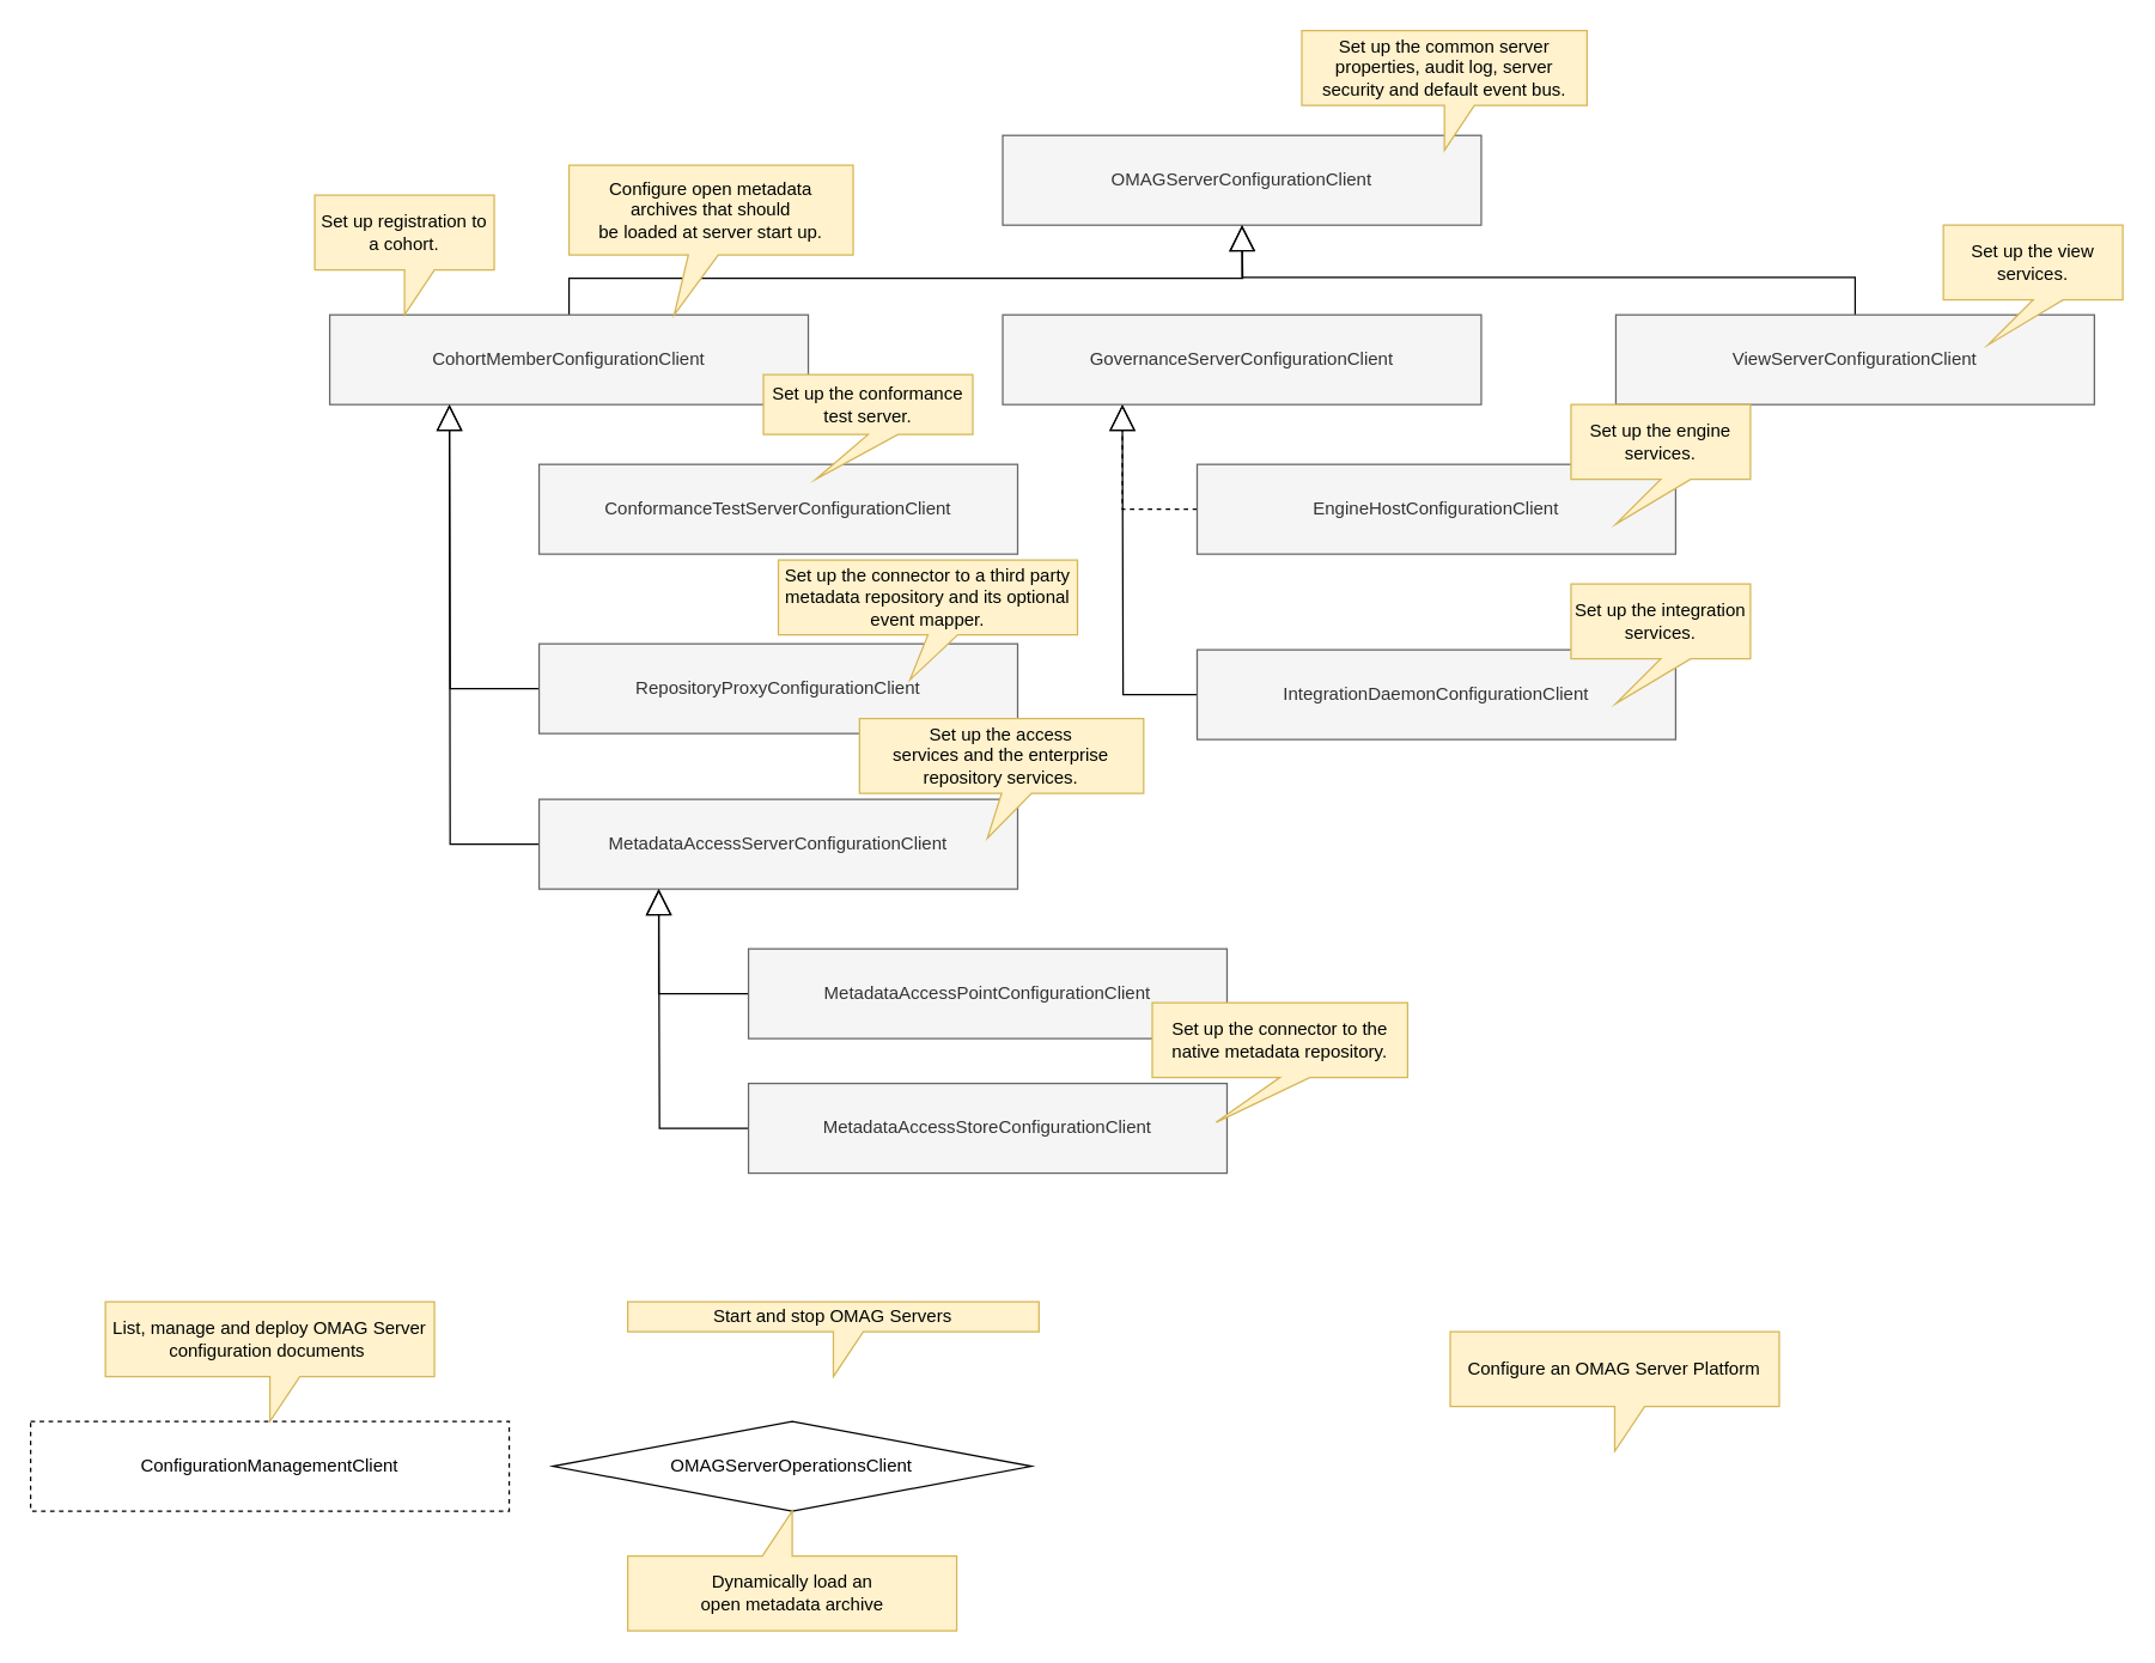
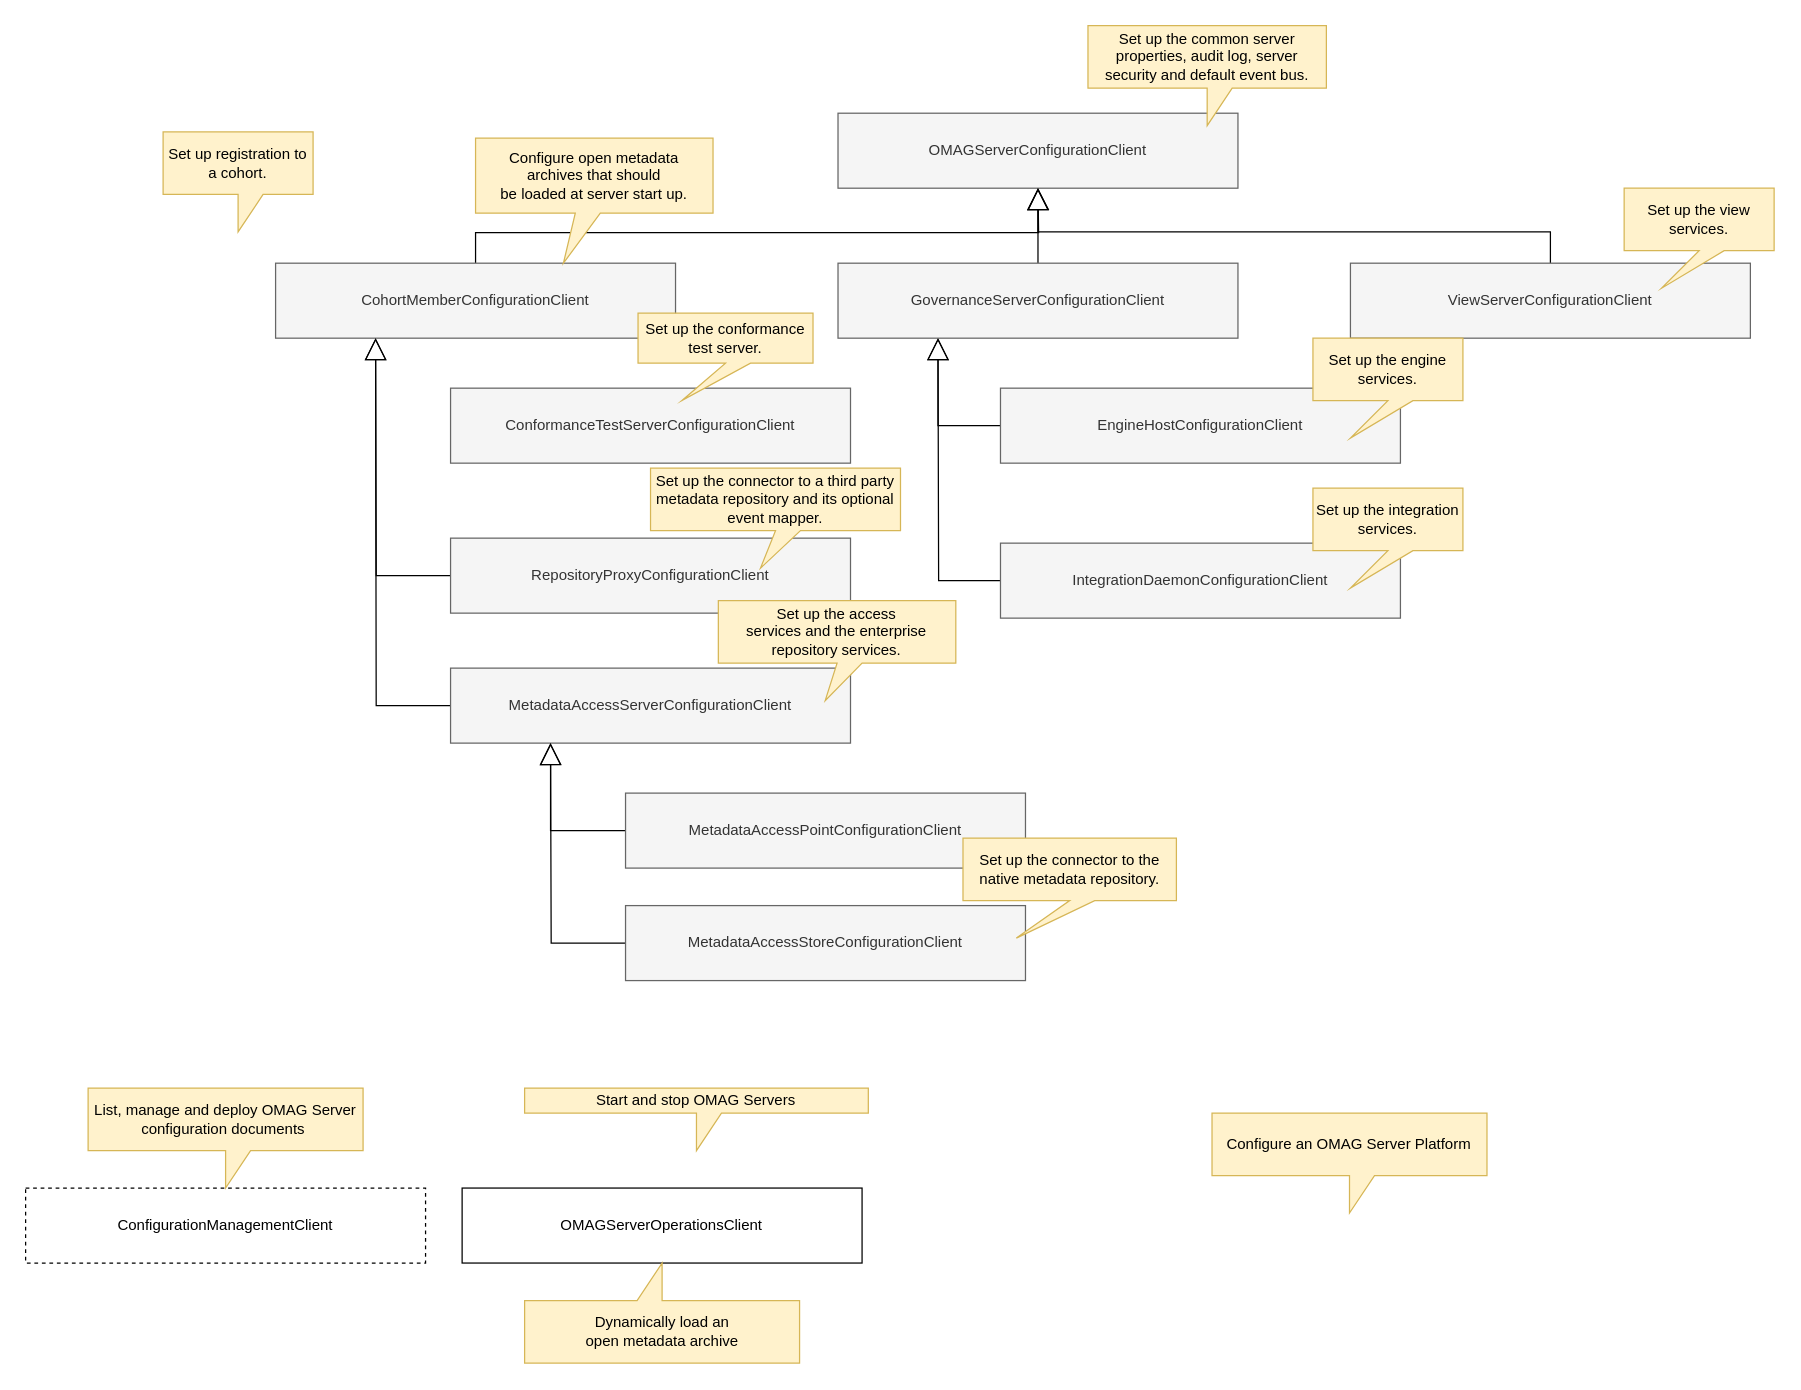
  <mxCell id="0" />
  <mxCell id="1" parent="0" />
  <mxCell id="2" value="OMAGServerConfigurationClient" style="rounded=0;whiteSpace=wrap;html=1;fillColor=#f5f5f5;fontColor=#333333;strokeColor=#666666;" parent="1" vertex="1"><mxGeometry x="670" y="90" width="320" height="60" as="geometry" /></mxCell>
  <mxCell id="3" value="ConformanceTestServerConfigurationClient" style="rounded=0;whiteSpace=wrap;html=1;fillColor=#f5f5f5;fontColor=#333333;strokeColor=#666666;" parent="1" vertex="1"><mxGeometry x="360" y="310" width="320" height="60" as="geometry" /></mxCell>
  <mxCell id="4" style="edgeStyle=orthogonalEdgeStyle;rounded=0;orthogonalLoop=1;jettySize=auto;html=1;exitX=0.5;exitY=0;exitDx=0;exitDy=0;endArrow=block;endFill=0;endSize=15;" parent="1" source="5" edge="1"><mxGeometry relative="1" as="geometry"><mxPoint x="830" y="150" as="targetPoint" /></mxGeometry></mxCell>
  <mxCell id="5" value="CohortMemberConfigurationClient" style="rounded=0;whiteSpace=wrap;html=1;fillColor=#f5f5f5;fontColor=#333333;strokeColor=#666666;" parent="1" vertex="1"><mxGeometry x="220" y="210" width="320" height="60" as="geometry" /></mxCell>
  <mxCell id="6" value="ConfigurationManagementClient" style="rounded=0;whiteSpace=wrap;html=1;dashed=1;" parent="1" vertex="1"><mxGeometry x="20" y="950" width="320" height="60" as="geometry" /></mxCell>
- <mxCell id="7" style="edgeStyle=orthogonalEdgeStyle;rounded=0;orthogonalLoop=1;jettySize=auto;html=1;exitX=0;exitY=0.5;exitDx=0;exitDy=0;entryX=0.25;entryY=1;entryDx=0;entryDy=0;endArrow=block;endFill=0;endSize=15;dashed=1;" parent="1" source="8" target="10" edge="1"><mxGeometry relative="1" as="geometry" /></mxCell>
+ <mxCell id="7" style="edgeStyle=orthogonalEdgeStyle;rounded=0;orthogonalLoop=1;jettySize=auto;html=1;exitX=0;exitY=0.5;exitDx=0;exitDy=0;entryX=0.25;entryY=1;entryDx=0;entryDy=0;endArrow=block;endFill=0;endSize=15;" parent="1" source="8" target="10" edge="1"><mxGeometry relative="1" as="geometry" /></mxCell>
  <mxCell id="8" value="EngineHostConfigurationClient" style="rounded=0;whiteSpace=wrap;html=1;fillColor=#f5f5f5;fontColor=#333333;strokeColor=#666666;" parent="1" vertex="1"><mxGeometry x="800" y="310" width="320" height="60" as="geometry" /></mxCell>
+ <mxCell id="9" style="edgeStyle=orthogonalEdgeStyle;rounded=0;orthogonalLoop=1;jettySize=auto;html=1;endArrow=block;endFill=0;endSize=15;" parent="1" source="10" target="2" edge="1"><mxGeometry relative="1" as="geometry" /></mxCell>
  <mxCell id="10" value="GovernanceServerConfigurationClient" style="rounded=0;whiteSpace=wrap;html=1;fillColor=#f5f5f5;fontColor=#333333;strokeColor=#666666;" parent="1" vertex="1"><mxGeometry x="670" y="210" width="320" height="60" as="geometry" /></mxCell>
  <mxCell id="11" style="edgeStyle=orthogonalEdgeStyle;rounded=0;orthogonalLoop=1;jettySize=auto;html=1;exitX=0;exitY=0.5;exitDx=0;exitDy=0;endArrow=block;endFill=0;endSize=15;" parent="1" source="12" edge="1"><mxGeometry relative="1" as="geometry"><mxPoint x="750" y="270" as="targetPoint" /></mxGeometry></mxCell>
  <mxCell id="12" value="IntegrationDaemonConfigurationClient" style="rounded=0;whiteSpace=wrap;html=1;fillColor=#f5f5f5;fontColor=#333333;strokeColor=#666666;" parent="1" vertex="1"><mxGeometry x="800" y="434" width="320" height="60" as="geometry" /></mxCell>
  <mxCell id="13" style="edgeStyle=orthogonalEdgeStyle;rounded=0;orthogonalLoop=1;jettySize=auto;html=1;exitX=0;exitY=0.5;exitDx=0;exitDy=0;endArrow=block;endFill=0;endSize=15;" parent="1" source="14" edge="1"><mxGeometry relative="1" as="geometry"><mxPoint x="300" y="270" as="targetPoint" /></mxGeometry></mxCell>
  <mxCell id="14" value="MetadataAccessServerConfigurationClient" style="rounded=0;whiteSpace=wrap;html=1;fillColor=#f5f5f5;fontColor=#333333;strokeColor=#666666;" parent="1" vertex="1"><mxGeometry x="360" y="534" width="320" height="60" as="geometry" /></mxCell>
  <mxCell id="15" style="edgeStyle=orthogonalEdgeStyle;rounded=0;orthogonalLoop=1;jettySize=auto;html=1;exitX=0;exitY=0.5;exitDx=0;exitDy=0;entryX=0.25;entryY=1;entryDx=0;entryDy=0;endArrow=block;endFill=0;endSize=15;" parent="1" source="16" target="14" edge="1"><mxGeometry relative="1" as="geometry" /></mxCell>
  <mxCell id="16" value="MetadataAccessPointConfigurationClient" style="rounded=0;whiteSpace=wrap;html=1;fillColor=#f5f5f5;fontColor=#333333;strokeColor=#666666;" parent="1" vertex="1"><mxGeometry x="500" y="634" width="320" height="60" as="geometry" /></mxCell>
  <mxCell id="17" style="edgeStyle=orthogonalEdgeStyle;rounded=0;orthogonalLoop=1;jettySize=auto;html=1;exitX=0;exitY=0.5;exitDx=0;exitDy=0;endArrow=block;endFill=0;endSize=15;" parent="1" source="18" edge="1"><mxGeometry relative="1" as="geometry"><mxPoint x="440" y="594" as="targetPoint" /></mxGeometry></mxCell>
  <mxCell id="18" value="MetadataAccessStoreConfigurationClient" style="rounded=0;whiteSpace=wrap;html=1;fillColor=#f5f5f5;fontColor=#333333;strokeColor=#666666;" parent="1" vertex="1"><mxGeometry x="500" y="724" width="320" height="60" as="geometry" /></mxCell>
- <mxCell id="19" value="OMAGServerOperationsClient" style="rhombus;whiteSpace=wrap;html=1;" parent="1" vertex="1"><mxGeometry x="369.25" y="950" width="320" height="60" as="geometry" /></mxCell>
+ <mxCell id="19" value="OMAGServerOperationsClient" style="rounded=0;whiteSpace=wrap;html=1;" parent="1" vertex="1"><mxGeometry x="369.25" y="950" width="320" height="60" as="geometry" /></mxCell>
  <mxCell id="20" style="edgeStyle=orthogonalEdgeStyle;rounded=0;orthogonalLoop=1;jettySize=auto;html=1;exitX=0;exitY=0.5;exitDx=0;exitDy=0;endArrow=block;endFill=0;endSize=15;" parent="1" source="21" edge="1"><mxGeometry relative="1" as="geometry"><mxPoint x="300" y="270" as="targetPoint" /></mxGeometry></mxCell>
  <mxCell id="21" value="RepositoryProxyConfigurationClient" style="rounded=0;whiteSpace=wrap;html=1;fillColor=#f5f5f5;fontColor=#333333;strokeColor=#666666;" parent="1" vertex="1"><mxGeometry x="360" y="430" width="320" height="60" as="geometry" /></mxCell>
  <mxCell id="22" style="edgeStyle=orthogonalEdgeStyle;rounded=0;orthogonalLoop=1;jettySize=auto;html=1;exitX=0.5;exitY=0;exitDx=0;exitDy=0;endArrow=block;endFill=0;endSize=15;" parent="1" source="23" target="2" edge="1"><mxGeometry relative="1" as="geometry" /></mxCell>
  <mxCell id="23" value="ViewServerConfigurationClient" style="rounded=0;whiteSpace=wrap;html=1;fillColor=#f5f5f5;fontColor=#333333;strokeColor=#666666;" parent="1" vertex="1"><mxGeometry x="1080" y="210" width="320" height="60" as="geometry" /></mxCell>
- <mxCell id="24" value="Set up registration to a cohort." style="shape=callout;whiteSpace=wrap;html=1;perimeter=calloutPerimeter;fillColor=#fff2cc;strokeColor=#d6b656;" parent="1" vertex="1"><mxGeometry x="210" y="130" width="120" height="80" as="geometry" /></mxCell>
+ <mxCell id="24" value="Set up registration to a cohort." style="shape=callout;whiteSpace=wrap;html=1;perimeter=calloutPerimeter;fillColor=#fff2cc;strokeColor=#d6b656;" parent="1" vertex="1"><mxGeometry x="130" y="105" width="120" height="80" as="geometry" /></mxCell>
  <mxCell id="25" value="Start and stop OMAG Servers" style="shape=callout;whiteSpace=wrap;html=1;perimeter=calloutPerimeter;fillColor=#fff2cc;strokeColor=#d6b656;" vertex="1" parent="1"><mxGeometry x="419.25" y="870" width="275" height="50" as="geometry" /></mxCell>
  <mxCell id="26" value="" style="shape=callout;whiteSpace=wrap;html=1;perimeter=calloutPerimeter;fillColor=#fff2cc;strokeColor=#d6b656;rotation=-180;" vertex="1" parent="1"><mxGeometry x="419.25" y="1010" width="220" height="80" as="geometry" /></mxCell>
  <mxCell id="27" value="Dynamically load an&lt;br&gt;open metadata archive" style="text;html=1;align=center;verticalAlign=middle;resizable=0;points=[];autosize=1;strokeColor=none;fillColor=none;" vertex="1" parent="1"><mxGeometry x="459.25" y="1050" width="140" height="30" as="geometry" /></mxCell>
  <mxCell id="28" value="List, manage and deploy OMAG Server&lt;br&gt;configuration documents&amp;nbsp;" style="shape=callout;whiteSpace=wrap;html=1;perimeter=calloutPerimeter;fillColor=#fff2cc;strokeColor=#d6b656;" vertex="1" parent="1"><mxGeometry x="70" y="870" width="220" height="80" as="geometry" /></mxCell>
  <mxCell id="29" value="Configure an OMAG Server Platform" style="shape=callout;whiteSpace=wrap;html=1;perimeter=calloutPerimeter;fillColor=#fff2cc;strokeColor=#d6b656;" vertex="1" parent="1"><mxGeometry x="969.25" y="890" width="220" height="80" as="geometry" /></mxCell>
  <mxCell id="30" value="Set up the conformance test server." style="shape=callout;whiteSpace=wrap;html=1;perimeter=calloutPerimeter;fillColor=#fff2cc;strokeColor=#d6b656;position2=0.25;" vertex="1" parent="1"><mxGeometry x="510" y="250" width="140" height="70" as="geometry" /></mxCell>
  <mxCell id="31" value="Set up the connector to a third party metadata repository and its optional event mapper." style="shape=callout;whiteSpace=wrap;html=1;perimeter=calloutPerimeter;fillColor=#fff2cc;strokeColor=#d6b656;position2=0.44;" vertex="1" parent="1"><mxGeometry x="520" y="374" width="200" height="80" as="geometry" /></mxCell>
  <mxCell id="32" value="Set up the access&lt;br&gt;services and the enterprise repository services." style="shape=callout;whiteSpace=wrap;html=1;perimeter=calloutPerimeter;fillColor=#fff2cc;strokeColor=#d6b656;position2=0.45;" vertex="1" parent="1"><mxGeometry x="574.25" y="480" width="190" height="80" as="geometry" /></mxCell>
  <mxCell id="33" value="Set up the engine&lt;br&gt;services." style="shape=callout;whiteSpace=wrap;html=1;perimeter=calloutPerimeter;fillColor=#fff2cc;strokeColor=#d6b656;position2=0.25;" vertex="1" parent="1"><mxGeometry x="1050" y="270" width="120" height="80" as="geometry" /></mxCell>
  <mxCell id="34" value="Set up the integration&lt;br&gt;services." style="shape=callout;whiteSpace=wrap;html=1;perimeter=calloutPerimeter;fillColor=#fff2cc;strokeColor=#d6b656;position2=0.25;" vertex="1" parent="1"><mxGeometry x="1050" y="390" width="120" height="80" as="geometry" /></mxCell>
  <mxCell id="35" value="Set up the view&lt;br&gt;services." style="shape=callout;whiteSpace=wrap;html=1;perimeter=calloutPerimeter;fillColor=#fff2cc;strokeColor=#d6b656;position2=0.25;" vertex="1" parent="1"><mxGeometry x="1299" y="150" width="120" height="80" as="geometry" /></mxCell>
  <mxCell id="36" value="Set up the connector to the native metadata repository." style="shape=callout;whiteSpace=wrap;html=1;perimeter=calloutPerimeter;fillColor=#fff2cc;strokeColor=#d6b656;position2=0.25;" vertex="1" parent="1"><mxGeometry x="770" y="670" width="170.75" height="80" as="geometry" /></mxCell>
  <mxCell id="37" value="Set up the common server properties, audit log, server security and default event bus." style="shape=callout;whiteSpace=wrap;html=1;perimeter=calloutPerimeter;fillColor=#fff2cc;strokeColor=#d6b656;" vertex="1" parent="1"><mxGeometry x="870" y="20" width="190.75" height="80" as="geometry" /></mxCell>
  <mxCell id="38" value="&lt;span&gt;Configure open metadata&lt;/span&gt;&lt;br&gt;&lt;span&gt;archives that should&lt;/span&gt;&lt;br&gt;&lt;span&gt;be loaded at server start up.&lt;/span&gt;" style="shape=callout;whiteSpace=wrap;html=1;perimeter=calloutPerimeter;fillColor=#fff2cc;strokeColor=#d6b656;position2=0.37;base=20;size=40;position=0.42;" vertex="1" parent="1"><mxGeometry x="380" y="110" width="190" height="100" as="geometry" /></mxCell>
